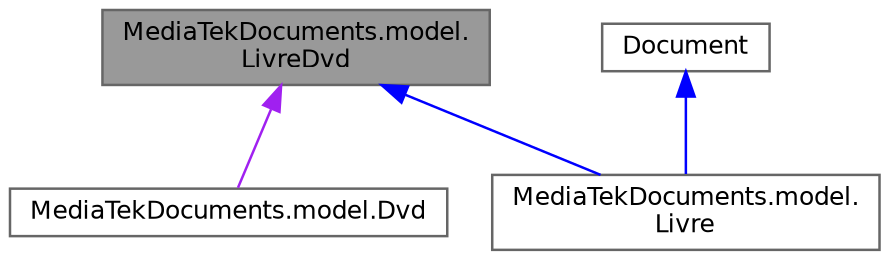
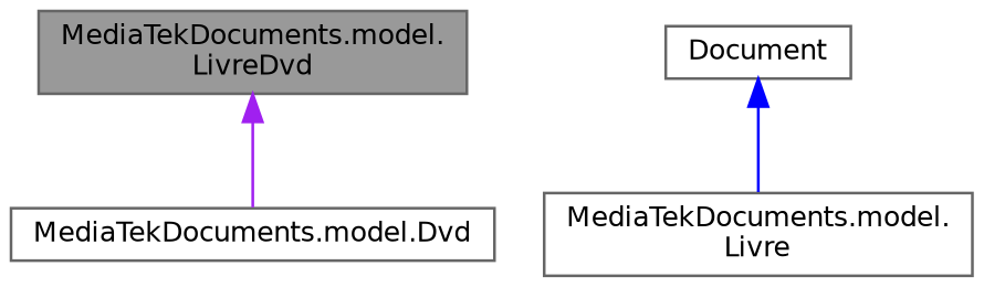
  digraph {
    node [color=gray40 fillcolor=white fontname=Helvetica fontsize=10 shape=box style=filled]
    edge [color=blue dir=back fontname=Helvetica fontsize=10 labelfontname=Helvetica labelfontsize=10 style=solid]
    n1 [fillcolor=grey60 fontcolor=black height=0.2 label="MediaTekDocuments.model.\lLivreDvd" width=0.4]
    n2 [height=0.2 label="MediaTekDocuments.model.Dvd" width=0.4]
    n3 [height=0.2 label="MediaTekDocuments.model.\lLivre" width=0.4]
    n4 [height=0.2 label=Document width=0.4]
    n1 -> n2 [color=purple]
-   n1 -> n3
    n4 -> n3
  }
